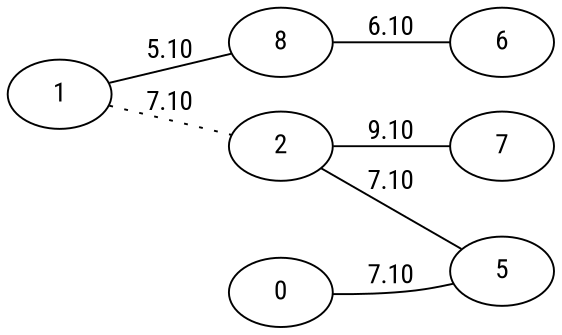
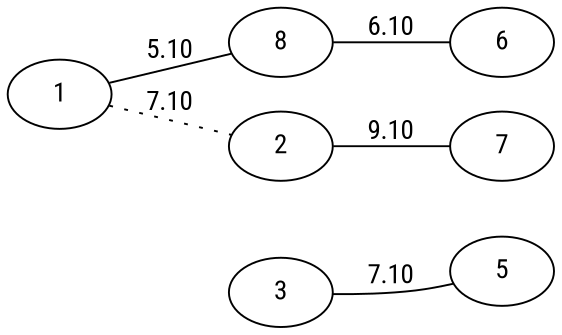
  graph {
    fontname="Roboto Condensed"
    rankdir=LR
    node [fontname="Roboto Condensed"]
    edge [fontname="Roboto Condensed" style=solid]
    n1 [label=8]
    1
    2
    6
    5
    7
-   3 [label=0]
+   3
    n1 -- 6 [label=6.10]
    1 -- n1 [label=5.10]
    1 -- 2 [label=7.10 style=dotted]
-   2 -- 5 [label=7.10]
    2 -- 7 [label=9.10]
    3 -- 5 [label=7.10]
  }
